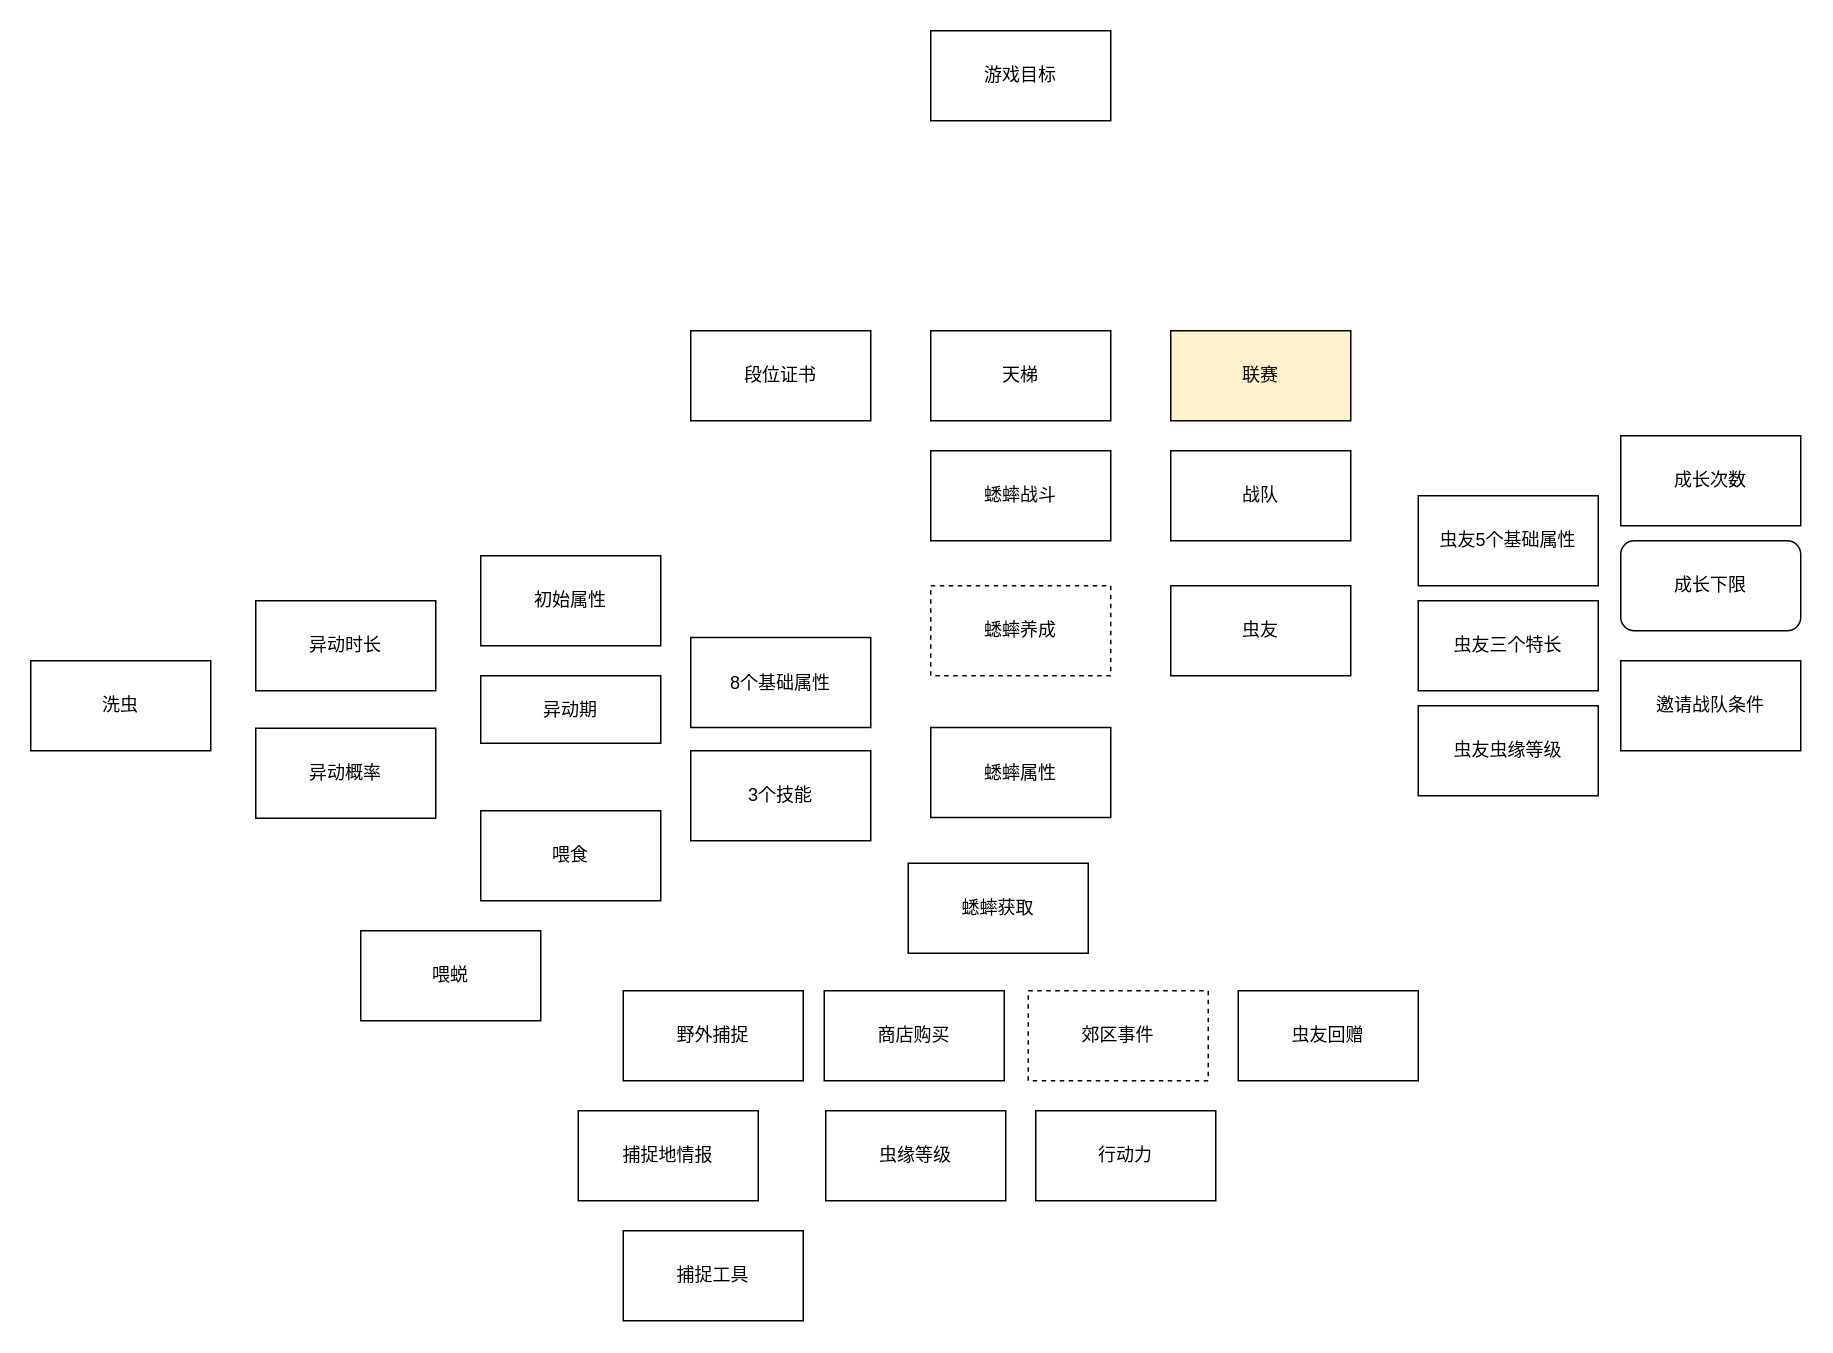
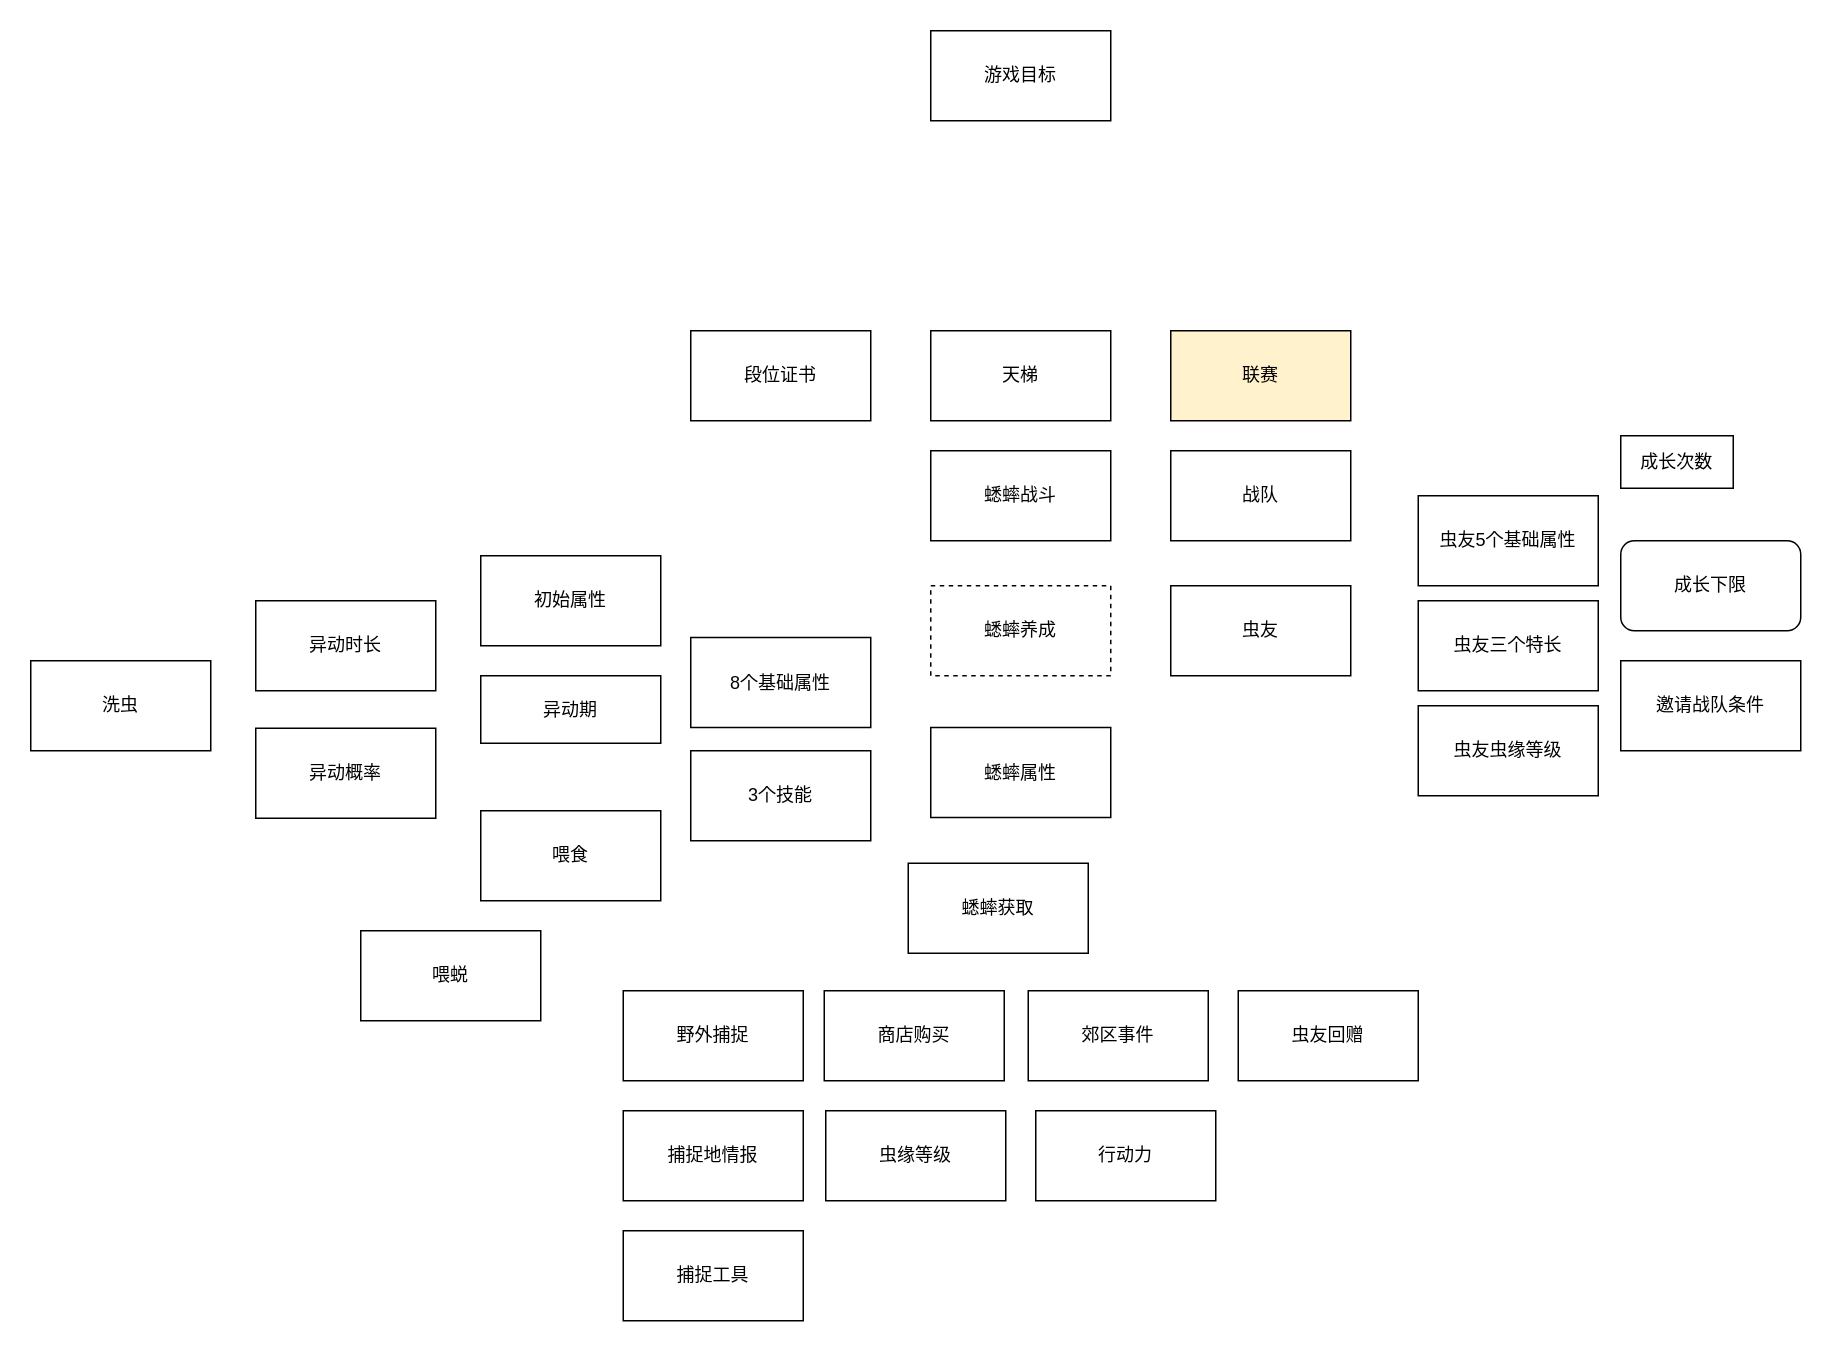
  <mxCell id="0" />
  <mxCell id="1" parent="0" />
  <mxCell id="2" value="游戏目标" style="rounded=0;whiteSpace=wrap;html=1;" vertex="1" parent="1"><mxGeometry x="620" y="20" width="120" height="60" as="geometry" /></mxCell>
  <mxCell id="3" value="天梯" style="rounded=0;whiteSpace=wrap;html=1;" vertex="1" parent="1"><mxGeometry x="620" y="220" width="120" height="60" as="geometry" /></mxCell>
  <mxCell id="4" value="联赛" style="rounded=0;whiteSpace=wrap;html=1;fillColor=#fff2cc;" vertex="1" parent="1"><mxGeometry x="780" y="220" width="120" height="60" as="geometry" /></mxCell>
  <mxCell id="5" value="段位证书" style="rounded=0;whiteSpace=wrap;html=1;" vertex="1" parent="1"><mxGeometry x="460" y="220" width="120" height="60" as="geometry" /></mxCell>
  <mxCell id="6" value="虫友" style="rounded=0;whiteSpace=wrap;html=1;" vertex="1" parent="1"><mxGeometry x="780" y="390" width="120" height="60" as="geometry" /></mxCell>
  <mxCell id="7" value="战队" style="rounded=0;whiteSpace=wrap;html=1;" vertex="1" parent="1"><mxGeometry x="780" y="300" width="120" height="60" as="geometry" /></mxCell>
  <mxCell id="8" value="蟋蟀战斗" style="rounded=0;whiteSpace=wrap;html=1;" vertex="1" parent="1"><mxGeometry x="620" y="300" width="120" height="60" as="geometry" /></mxCell>
  <mxCell id="9" value="蟋蟀养成" style="rounded=0;whiteSpace=wrap;html=1;dashed=1;" vertex="1" parent="1"><mxGeometry x="620" y="390" width="120" height="60" as="geometry" /></mxCell>
  <mxCell id="10" value="蟋蟀属性" style="rounded=0;whiteSpace=wrap;html=1;" vertex="1" parent="1"><mxGeometry x="620" y="484.5" width="120" height="60" as="geometry" /></mxCell>
  <mxCell id="11" value="蟋蟀获取" style="rounded=0;whiteSpace=wrap;html=1;" vertex="1" parent="1"><mxGeometry x="605" y="575" width="120" height="60" as="geometry" /></mxCell>
  <mxCell id="12" value="野外捕捉" style="rounded=0;whiteSpace=wrap;html=1;" vertex="1" parent="1"><mxGeometry x="415" y="660" width="120" height="60" as="geometry" /></mxCell>
  <mxCell id="13" value="商店购买" style="rounded=0;whiteSpace=wrap;html=1;" vertex="1" parent="1"><mxGeometry x="549" y="660" width="120" height="60" as="geometry" /></mxCell>
- <mxCell id="14" value="郊区事件" style="rounded=0;whiteSpace=wrap;html=1;dashed=1;" vertex="1" parent="1"><mxGeometry x="685" y="660" width="120" height="60" as="geometry" /></mxCell>
+ <mxCell id="14" value="郊区事件" style="rounded=0;whiteSpace=wrap;html=1;" vertex="1" parent="1"><mxGeometry x="685" y="660" width="120" height="60" as="geometry" /></mxCell>
  <mxCell id="15" value="虫友回赠" style="rounded=0;whiteSpace=wrap;html=1;" vertex="1" parent="1"><mxGeometry x="825" y="660" width="120" height="60" as="geometry" /></mxCell>
- <mxCell id="16" value="捕捉地情报" style="rounded=0;whiteSpace=wrap;html=1;" vertex="1" parent="1"><mxGeometry x="385" y="740" width="120" height="60" as="geometry" /></mxCell>
+ <mxCell id="16" value="捕捉地情报" style="rounded=0;whiteSpace=wrap;html=1;" vertex="1" parent="1"><mxGeometry x="415" y="740" width="120" height="60" as="geometry" /></mxCell>
  <mxCell id="17" value="捕捉工具" style="rounded=0;whiteSpace=wrap;html=1;" vertex="1" parent="1"><mxGeometry x="415" y="820" width="120" height="60" as="geometry" /></mxCell>
  <mxCell id="18" value="虫缘等级" style="rounded=0;whiteSpace=wrap;html=1;" vertex="1" parent="1"><mxGeometry x="550" y="740" width="120" height="60" as="geometry" /></mxCell>
  <mxCell id="19" value="行动力" style="rounded=0;whiteSpace=wrap;html=1;" vertex="1" parent="1"><mxGeometry x="690" y="740" width="120" height="60" as="geometry" /></mxCell>
  <mxCell id="20" value="8个基础属性" style="rounded=0;whiteSpace=wrap;html=1;" vertex="1" parent="1"><mxGeometry x="460" y="424.5" width="120" height="60" as="geometry" /></mxCell>
  <mxCell id="21" value="3个技能" style="rounded=0;whiteSpace=wrap;html=1;" vertex="1" parent="1"><mxGeometry x="460" y="500" width="120" height="60" as="geometry" /></mxCell>
  <mxCell id="22" value="初始属性" style="rounded=0;whiteSpace=wrap;html=1;" vertex="1" parent="1"><mxGeometry x="320" y="370" width="120" height="60" as="geometry" /></mxCell>
  <mxCell id="23" value="异动期" style="rounded=0;whiteSpace=wrap;html=1;" vertex="1" parent="1"><mxGeometry x="320" y="450" width="120" height="45" as="geometry" /></mxCell>
  <mxCell id="24" value="异动时长" style="rounded=0;whiteSpace=wrap;html=1;" vertex="1" parent="1"><mxGeometry x="170" y="400" width="120" height="60" as="geometry" /></mxCell>
  <mxCell id="25" value="异动概率" style="rounded=0;whiteSpace=wrap;html=1;" vertex="1" parent="1"><mxGeometry x="170" y="485" width="120" height="60" as="geometry" /></mxCell>
  <mxCell id="26" value="洗虫" style="rounded=0;whiteSpace=wrap;html=1;" vertex="1" parent="1"><mxGeometry x="20" y="440" width="120" height="60" as="geometry" /></mxCell>
  <mxCell id="27" value="喂食" style="rounded=0;whiteSpace=wrap;html=1;" vertex="1" parent="1"><mxGeometry x="320" y="540" width="120" height="60" as="geometry" /></mxCell>
  <mxCell id="28" value="喂蜕" style="rounded=0;whiteSpace=wrap;html=1;" vertex="1" parent="1"><mxGeometry x="240" y="620" width="120" height="60" as="geometry" /></mxCell>
  <mxCell id="29" value="虫友5个基础属性" style="rounded=0;whiteSpace=wrap;html=1;" vertex="1" parent="1"><mxGeometry x="945" y="330" width="120" height="60" as="geometry" /></mxCell>
  <mxCell id="30" value="虫友三个特长" style="rounded=0;whiteSpace=wrap;html=1;" vertex="1" parent="1"><mxGeometry x="945" y="400" width="120" height="60" as="geometry" /></mxCell>
  <mxCell id="31" value="虫友虫缘等级" style="rounded=0;whiteSpace=wrap;html=1;" vertex="1" parent="1"><mxGeometry x="945" y="470" width="120" height="60" as="geometry" /></mxCell>
- <mxCell id="32" value="成长次数" style="rounded=0;whiteSpace=wrap;html=1;" vertex="1" parent="1"><mxGeometry x="1080" y="290" width="120" height="60" as="geometry" /></mxCell>
+ <mxCell id="32" value="成长次数" style="rounded=0;whiteSpace=wrap;html=1;" vertex="1" parent="1"><mxGeometry x="1080" y="290" width="75" height="35" as="geometry" /></mxCell>
  <mxCell id="33" value="成长下限" style="whiteSpace=wrap;html=1;rounded=1;" vertex="1" parent="1"><mxGeometry x="1080" y="360" width="120" height="60" as="geometry" /></mxCell>
  <mxCell id="34" value="邀请战队条件" style="rounded=0;whiteSpace=wrap;html=1;" vertex="1" parent="1"><mxGeometry x="1080" y="440" width="120" height="60" as="geometry" /></mxCell>
